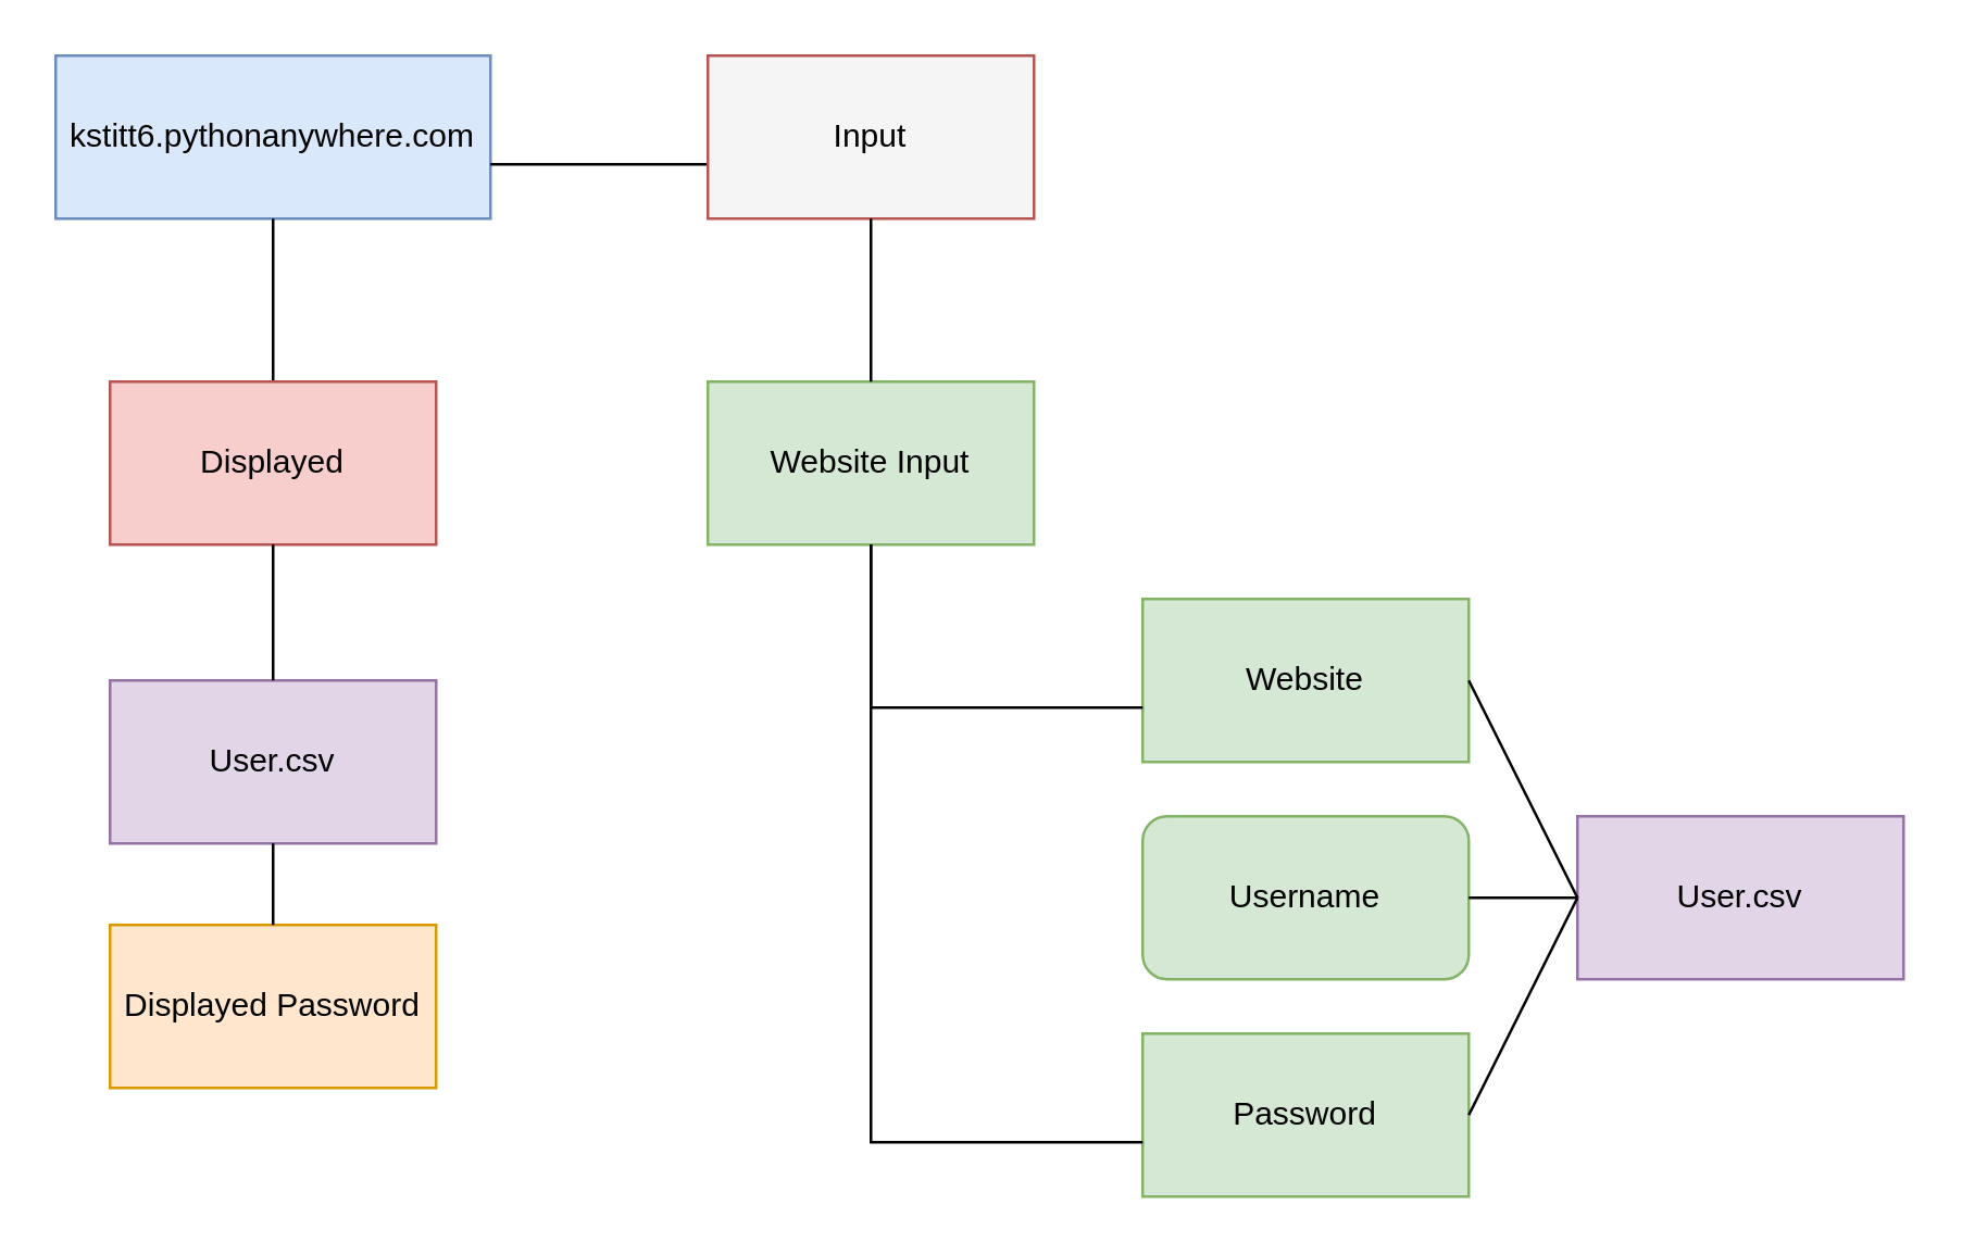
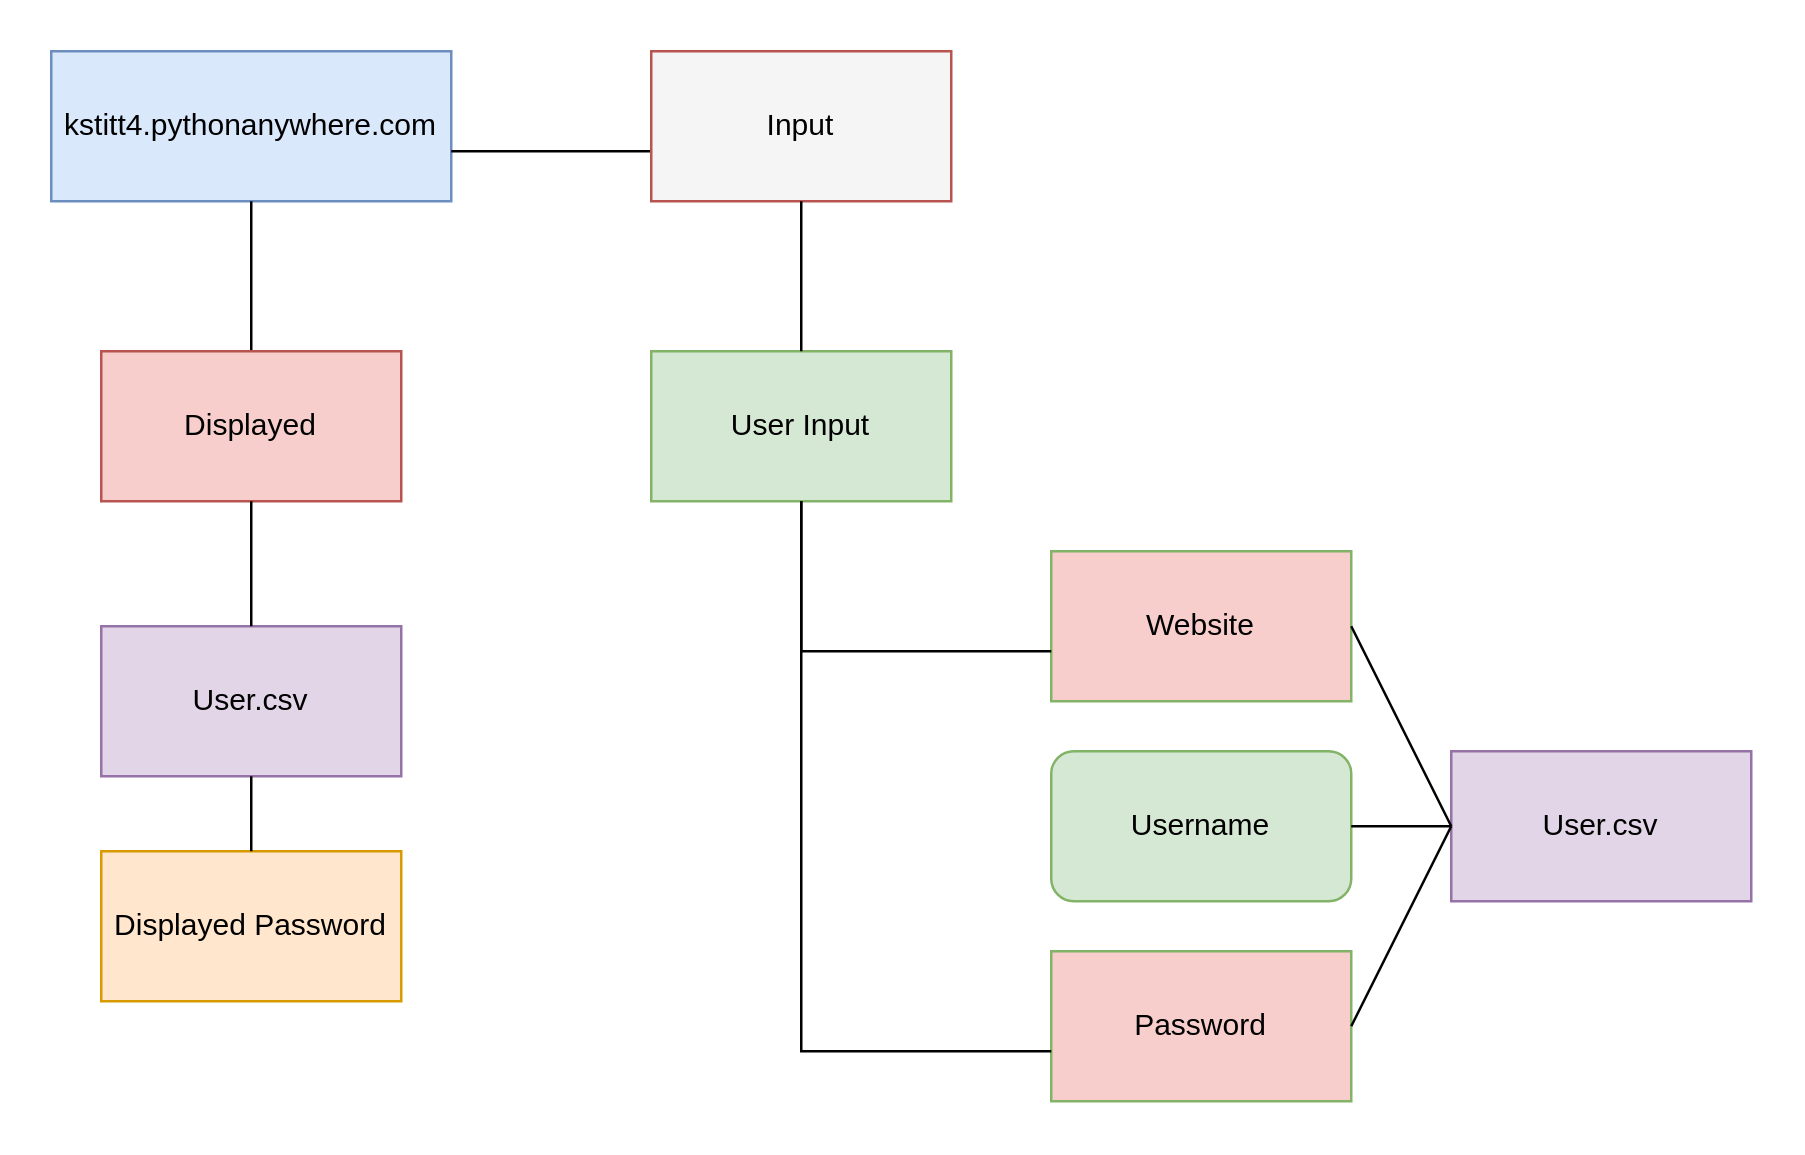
  <mxCell id="0" />
  <mxCell id="1" parent="0" />
- <mxCell id="2" value="kstitt6.pythonanywhere.com" style="rounded=0;whiteSpace=wrap;html=1;fillColor=#dae8fc;strokeColor=#6c8ebf;" vertex="1" parent="1"><mxGeometry x="20" y="20" width="160" height="60" as="geometry" /></mxCell>
+ <mxCell id="2" value="kstitt4.pythonanywhere.com" style="rounded=0;whiteSpace=wrap;html=1;fillColor=#dae8fc;strokeColor=#6c8ebf;" vertex="1" parent="1"><mxGeometry x="20" y="20" width="160" height="60" as="geometry" /></mxCell>
  <mxCell id="3" value="" style="endArrow=none;html=1;rounded=0;" edge="1" parent="1"><mxGeometry width="50" height="50" relative="1" as="geometry"><mxPoint x="180" y="60" as="sourcePoint" /><mxPoint x="260" y="60" as="targetPoint" /></mxGeometry></mxCell>
  <mxCell id="4" value="" style="endArrow=none;html=1;rounded=0;" edge="1" parent="1"><mxGeometry width="50" height="50" relative="1" as="geometry"><mxPoint x="100" y="140" as="sourcePoint" /><mxPoint x="100" y="80" as="targetPoint" /></mxGeometry></mxCell>
  <mxCell id="5" value="Displayed" style="rounded=0;whiteSpace=wrap;html=1;fillColor=#f8cecc;strokeColor=#b85450;" vertex="1" parent="1"><mxGeometry x="40" y="140" width="120" height="60" as="geometry" /></mxCell>
  <mxCell id="6" value="Input" style="rounded=0;whiteSpace=wrap;html=1;fillColor=#f5f5f5;strokeColor=#b85450;" vertex="1" parent="1"><mxGeometry x="260" y="20" width="120" height="60" as="geometry" /></mxCell>
- <mxCell id="7" value="Website Input" style="rounded=0;whiteSpace=wrap;html=1;fillColor=#d5e8d4;strokeColor=#82b366;" vertex="1" parent="1"><mxGeometry x="260" y="140" width="120" height="60" as="geometry" /></mxCell>
- <mxCell id="8" value="Website" style="rounded=0;whiteSpace=wrap;html=1;fillColor=#d5e8d4;strokeColor=#82b366;" vertex="1" parent="1"><mxGeometry x="420" y="220" width="120" height="60" as="geometry" /></mxCell>
+ <mxCell id="7" value="User Input" style="rounded=0;whiteSpace=wrap;html=1;fillColor=#d5e8d4;strokeColor=#82b366;" vertex="1" parent="1"><mxGeometry x="260" y="140" width="120" height="60" as="geometry" /></mxCell>
+ <mxCell id="8" value="Website" style="rounded=0;whiteSpace=wrap;html=1;fillColor=#f8cecc;strokeColor=#82b366;" vertex="1" parent="1"><mxGeometry x="420" y="220" width="120" height="60" as="geometry" /></mxCell>
  <mxCell id="9" value="Username" style="whiteSpace=wrap;html=1;fillColor=#d5e8d4;strokeColor=#82b366;rounded=1;" vertex="1" parent="1"><mxGeometry x="420" y="300" width="120" height="60" as="geometry" /></mxCell>
- <mxCell id="10" value="Password" style="rounded=0;whiteSpace=wrap;html=1;fillColor=#d5e8d4;strokeColor=#82b366;" vertex="1" parent="1"><mxGeometry x="420" y="380" width="120" height="60" as="geometry" /></mxCell>
+ <mxCell id="10" value="Password" style="rounded=0;whiteSpace=wrap;html=1;fillColor=#f8cecc;strokeColor=#82b366;" vertex="1" parent="1"><mxGeometry x="420" y="380" width="120" height="60" as="geometry" /></mxCell>
  <mxCell id="11" value="" style="endArrow=none;html=1;rounded=0;entryX=0.5;entryY=1;entryDx=0;entryDy=0;" edge="1" parent="1" target="7"><mxGeometry width="50" height="50" relative="1" as="geometry"><mxPoint x="420" y="260" as="sourcePoint" /><mxPoint x="340" y="220" as="targetPoint" /><Array as="points"><mxPoint x="320" y="260" /></Array></mxGeometry></mxCell>
  <mxCell id="12" value="" style="endArrow=none;html=1;rounded=0;entryX=0.5;entryY=1;entryDx=0;entryDy=0;" edge="1" parent="1" target="7"><mxGeometry width="50" height="50" relative="1" as="geometry"><mxPoint x="420" y="420" as="sourcePoint" /><mxPoint x="350" y="480" as="targetPoint" /><Array as="points"><mxPoint x="320" y="420" /></Array></mxGeometry></mxCell>
  <mxCell id="13" value="" style="endArrow=none;html=1;rounded=0;entryX=0.5;entryY=1;entryDx=0;entryDy=0;" edge="1" parent="1" target="6"><mxGeometry width="50" height="50" relative="1" as="geometry"><mxPoint x="320" y="140" as="sourcePoint" /><mxPoint x="350" y="480" as="targetPoint" /></mxGeometry></mxCell>
  <mxCell id="14" value="User.csv" style="rounded=0;whiteSpace=wrap;html=1;fillColor=#e1d5e7;strokeColor=#9673a6;" vertex="1" parent="1"><mxGeometry x="580" y="300" width="120" height="60" as="geometry" /></mxCell>
  <mxCell id="15" value="" style="endArrow=none;html=1;rounded=0;entryX=0;entryY=0.5;entryDx=0;entryDy=0;exitX=1;exitY=0.5;exitDx=0;exitDy=0;" edge="1" parent="1" source="8" target="14"><mxGeometry width="50" height="50" relative="1" as="geometry"><mxPoint x="300" y="530" as="sourcePoint" /><mxPoint x="350" y="480" as="targetPoint" /></mxGeometry></mxCell>
  <mxCell id="16" value="" style="endArrow=none;html=1;rounded=0;entryX=0;entryY=0.5;entryDx=0;entryDy=0;exitX=1;exitY=0.5;exitDx=0;exitDy=0;" edge="1" parent="1" source="9" target="14"><mxGeometry width="50" height="50" relative="1" as="geometry"><mxPoint x="300" y="530" as="sourcePoint" /><mxPoint x="350" y="480" as="targetPoint" /></mxGeometry></mxCell>
  <mxCell id="17" value="" style="endArrow=none;html=1;rounded=0;entryX=0;entryY=0.5;entryDx=0;entryDy=0;exitX=1;exitY=0.5;exitDx=0;exitDy=0;" edge="1" parent="1" source="10" target="14"><mxGeometry width="50" height="50" relative="1" as="geometry"><mxPoint x="300" y="530" as="sourcePoint" /><mxPoint x="350" y="480" as="targetPoint" /></mxGeometry></mxCell>
  <mxCell id="18" value="User.csv" style="rounded=0;whiteSpace=wrap;html=1;fillColor=#e1d5e7;strokeColor=#9673a6;" vertex="1" parent="1"><mxGeometry x="40" y="250" width="120" height="60" as="geometry" /></mxCell>
  <mxCell id="19" value="" style="endArrow=none;html=1;rounded=0;entryX=0.5;entryY=1;entryDx=0;entryDy=0;" edge="1" parent="1" source="18" target="5"><mxGeometry width="50" height="50" relative="1" as="geometry"><mxPoint x="300" y="530" as="sourcePoint" /><mxPoint x="350" y="480" as="targetPoint" /></mxGeometry></mxCell>
  <mxCell id="20" value="Displayed Password" style="rounded=0;whiteSpace=wrap;html=1;fillColor=#ffe6cc;strokeColor=#d79b00;" vertex="1" parent="1"><mxGeometry x="40" y="340" width="120" height="60" as="geometry" /></mxCell>
  <mxCell id="21" value="" style="endArrow=none;html=1;rounded=0;entryX=0.5;entryY=1;entryDx=0;entryDy=0;" edge="1" parent="1" source="20" target="18"><mxGeometry width="50" height="50" relative="1" as="geometry"><mxPoint x="300" y="530" as="sourcePoint" /><mxPoint x="350" y="480" as="targetPoint" /></mxGeometry></mxCell>
